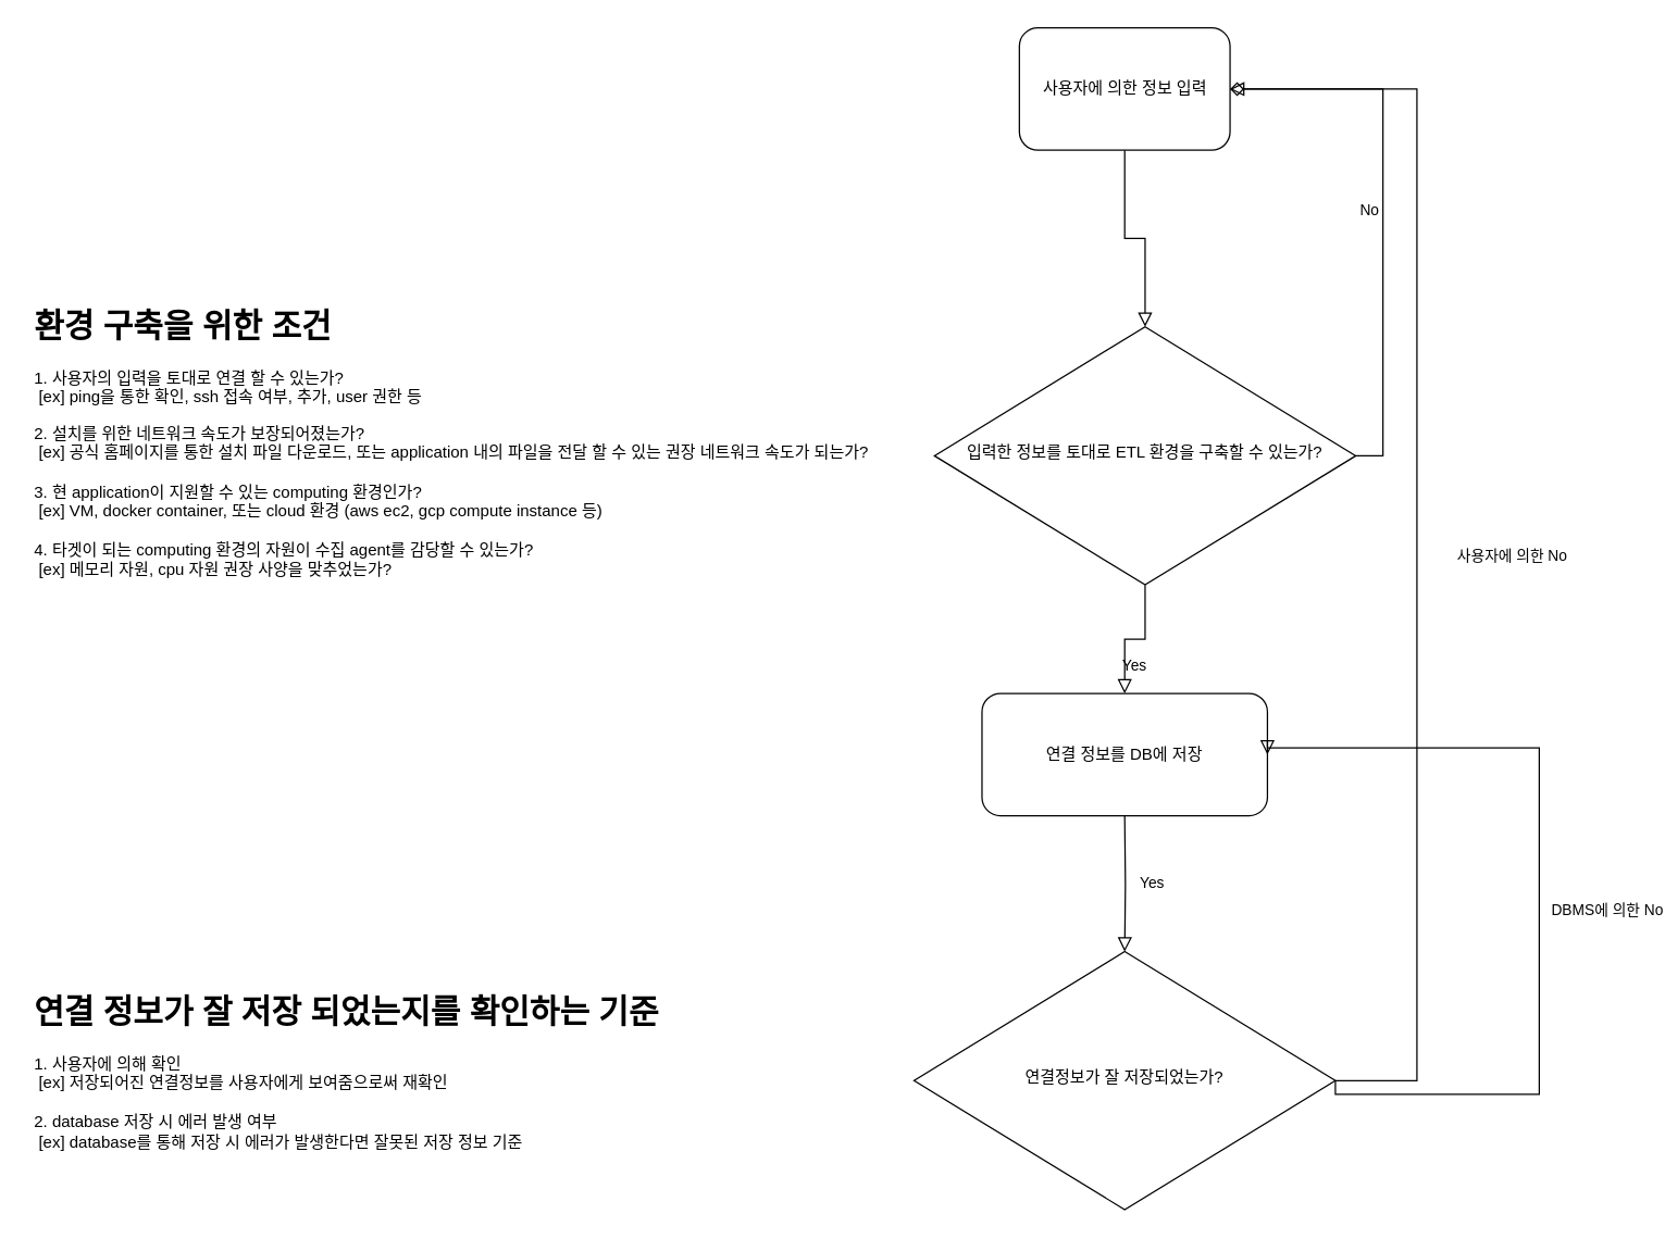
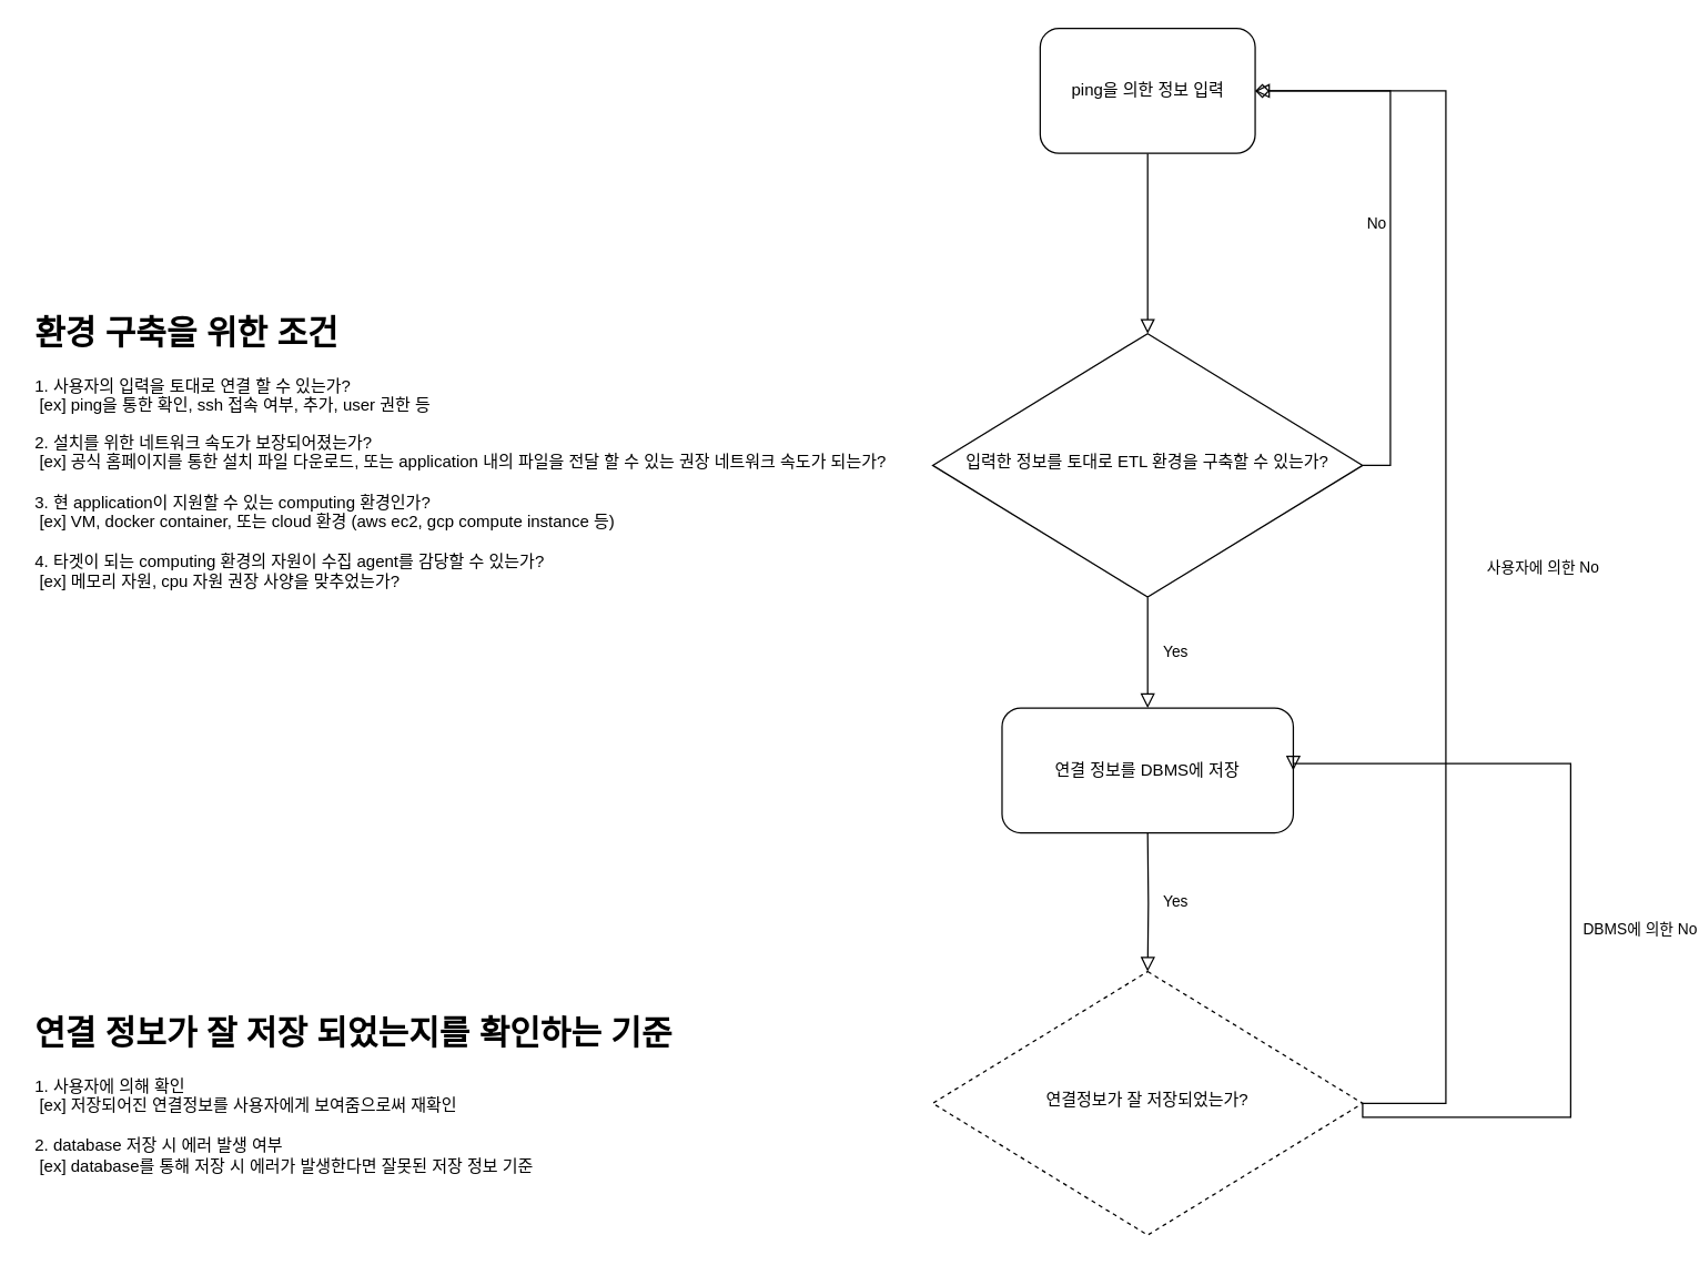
  <mxCell id="0" />
  <mxCell id="1" parent="0" />
  <mxCell id="2" value="" style="rounded=0;html=1;jettySize=auto;orthogonalLoop=1;fontSize=11;endArrow=block;endFill=0;endSize=8;strokeWidth=1;shadow=0;labelBackgroundColor=none;edgeStyle=orthogonalEdgeStyle;" parent="1" source="3" target="6" edge="1"><mxGeometry relative="1" as="geometry" /></mxCell>
- <mxCell id="3" value="사용자에 의한 정보 입력" style="rounded=1;whiteSpace=wrap;html=1;fontSize=12;glass=0;strokeWidth=1;shadow=0;" parent="1" vertex="1"><mxGeometry x="749.5" y="20" width="155" height="90" as="geometry" /></mxCell>
+ <mxCell id="3" value="ping을 의한 정보 입력" style="rounded=1;whiteSpace=wrap;html=1;fontSize=12;glass=0;strokeWidth=1;shadow=0;" parent="1" vertex="1"><mxGeometry x="749.5" y="20" width="155" height="90" as="geometry" /></mxCell>
  <mxCell id="4" value="Yes" style="rounded=0;html=1;jettySize=auto;orthogonalLoop=1;fontSize=11;endArrow=block;endFill=0;endSize=8;strokeWidth=1;shadow=0;labelBackgroundColor=none;edgeStyle=orthogonalEdgeStyle;entryX=0.5;entryY=0;entryDx=0;entryDy=0;" parent="1" source="6" target="8" edge="1"><mxGeometry y="20" relative="1" as="geometry"><mxPoint as="offset" /><mxPoint x="827" y="490" as="targetPoint" /></mxGeometry></mxCell>
  <mxCell id="5" value="No" style="edgeStyle=orthogonalEdgeStyle;rounded=0;html=1;jettySize=auto;orthogonalLoop=1;fontSize=11;endArrow=block;endFill=0;endSize=8;strokeWidth=1;shadow=0;labelBackgroundColor=none;entryX=1;entryY=0.5;entryDx=0;entryDy=0;exitX=1;exitY=0.5;exitDx=0;exitDy=0;" parent="1" source="6" target="3" edge="1"><mxGeometry y="10" relative="1" as="geometry"><mxPoint as="offset" /></mxGeometry></mxCell>
- <mxCell id="6" value="입력한 정보를 토대로 ETL 환경을 구축할 수 있는가?" style="rhombus;whiteSpace=wrap;html=1;shadow=0;fontFamily=Helvetica;fontSize=12;align=center;strokeWidth=1;spacing=6;spacingTop=-4;" parent="1" vertex="1"><mxGeometry x="687" y="240" width="310" height="190" as="geometry" /></mxCell>
+ <mxCell id="6" value="입력한 정보를 토대로 ETL 환경을 구축할 수 있는가?" style="rhombus;whiteSpace=wrap;html=1;shadow=0;fontFamily=Helvetica;fontSize=12;align=center;strokeWidth=1;spacing=6;spacingTop=-4;" parent="1" vertex="1"><mxGeometry x="672" y="240" width="310" height="190" as="geometry" /></mxCell>
  <mxCell id="7" value="&lt;h1&gt;환경 구축을 위한 조건&lt;/h1&gt;&lt;p&gt;1. 사용자의 입력을 토대로 연결 할 수 있는가?&amp;nbsp;&lt;br&gt;&lt;span style=&quot;white-space: pre;&quot;&gt; &lt;/span&gt;[ex] ping을 통한 확인, ssh 접속 여부, 추가, user 권한 등&lt;br&gt;&lt;/p&gt;&lt;p&gt;2. 설치를 위한 네트워크 속도가 보장되어졌는가?&lt;br&gt;&lt;span style=&quot;white-space: pre;&quot;&gt; &lt;/span&gt;[ex] 공식 홈페이지를 통한 설치 파일 다운로드, 또는 application 내의 파일을 전달 할 수 있는 권장 네트워크 속도가 되는가?&lt;br&gt;&lt;span style=&quot;background-color: initial;&quot;&gt;&lt;br&gt;3. 현 application이 지원할 수 있는 computing 환경인가?&lt;br&gt;&lt;/span&gt;&lt;span style=&quot;white-space: pre;&quot;&gt; &lt;/span&gt;[ex] VM, docker container, 또는 cloud 환경 (aws ec2, gcp compute instance 등)&lt;br&gt;&lt;br&gt;4. 타겟이 되는 computing 환경의 자원이 수집 agent를 감당할 수 있는가?&lt;br&gt;&lt;span style=&quot;white-space: pre;&quot;&gt; &lt;/span&gt;[ex] 메모리 자원, cpu 자원 권장 사양을 맞추었는가?&lt;br&gt;&lt;/p&gt;&lt;p&gt;&lt;br&gt;&lt;/p&gt;" style="text;html=1;strokeColor=none;fillColor=none;spacing=5;spacingTop=-20;whiteSpace=wrap;overflow=hidden;rounded=0;" vertex="1" parent="1"><mxGeometry x="20" y="220" width="642" height="240" as="geometry" /></mxCell>
- <mxCell id="8" value="연결 정보를 DB에 저장" style="rounded=1;whiteSpace=wrap;html=1;fontSize=12;glass=0;strokeWidth=1;shadow=0;" vertex="1" parent="1"><mxGeometry x="722" y="510" width="210" height="90" as="geometry" /></mxCell>
- <mxCell id="9" value="연결정보가 잘 저장되었는가?" style="rhombus;whiteSpace=wrap;html=1;shadow=0;fontFamily=Helvetica;fontSize=12;align=center;strokeWidth=1;spacing=6;spacingTop=-4;" vertex="1" parent="1"><mxGeometry x="672" y="700" width="310" height="190" as="geometry" /></mxCell>
+ <mxCell id="8" value="연결 정보를 DBMS에 저장" style="rounded=1;whiteSpace=wrap;html=1;fontSize=12;glass=0;strokeWidth=1;shadow=0;" vertex="1" parent="1"><mxGeometry x="722" y="510" width="210" height="90" as="geometry" /></mxCell>
+ <mxCell id="9" value="연결정보가 잘 저장되었는가?" style="rhombus;whiteSpace=wrap;html=1;shadow=0;fontFamily=Helvetica;fontSize=12;align=center;strokeWidth=1;spacing=6;spacingTop=-4;dashed=1;" vertex="1" parent="1"><mxGeometry x="672" y="700" width="310" height="190" as="geometry" /></mxCell>
  <mxCell id="10" value="Yes" style="rounded=0;html=1;jettySize=auto;orthogonalLoop=1;fontSize=11;endArrow=block;endFill=0;endSize=8;strokeWidth=1;shadow=0;labelBackgroundColor=none;edgeStyle=orthogonalEdgeStyle;" edge="1" parent="1" target="9"><mxGeometry y="20" relative="1" as="geometry"><mxPoint as="offset" /><mxPoint x="827" y="600" as="sourcePoint" /><mxPoint x="837" y="520" as="targetPoint" /></mxGeometry></mxCell>
  <mxCell id="11" value="사용자에 의한 No" style="edgeStyle=orthogonalEdgeStyle;rounded=0;html=1;jettySize=auto;orthogonalLoop=1;fontSize=11;endArrow=diamond;endFill=0;endSize=8;strokeWidth=1;shadow=0;labelBackgroundColor=none;entryX=1;entryY=0.5;entryDx=0;entryDy=0;exitX=1;exitY=0.5;exitDx=0;exitDy=0;" edge="1" parent="1" source="9" target="3"><mxGeometry x="-0.04" y="-70" relative="1" as="geometry"><mxPoint y="-1" as="offset" /><mxPoint x="992" y="345" as="sourcePoint" /><mxPoint x="915" y="75" as="targetPoint" /><Array as="points"><mxPoint x="1042" y="795" /><mxPoint x="1042" y="65" /></Array></mxGeometry></mxCell>
  <mxCell id="12" value="&lt;h1&gt;연결 정보가 잘 저장 되었는지를 확인하는 기준&lt;/h1&gt;&lt;div&gt;1. 사용자에 의해 확인&amp;nbsp;&lt;/div&gt;&lt;div&gt;&lt;span style=&quot;white-space: pre;&quot;&gt; &lt;/span&gt;[ex] 저장되어진 연결정보를 사용자에게 보여줌으로써 재확인&lt;br&gt;&lt;/div&gt;&lt;div&gt;&lt;br&gt;&lt;/div&gt;&lt;div&gt;2. database 저장 시 에러 발생 여부&lt;br&gt;&lt;span style=&quot;white-space: pre;&quot;&gt; &lt;/span&gt;[ex] database를 통해 저장 시 에러가 발생한다면 잘못된 저장 정보 기준&lt;br&gt;&lt;br&gt;&lt;br&gt;&lt;/div&gt;" style="text;html=1;strokeColor=none;fillColor=none;spacing=5;spacingTop=-20;whiteSpace=wrap;overflow=hidden;rounded=0;" vertex="1" parent="1"><mxGeometry x="20" y="725" width="520" height="160" as="geometry" /></mxCell>
  <mxCell id="13" value="DBMS에 의한 No" style="edgeStyle=orthogonalEdgeStyle;rounded=0;html=1;jettySize=auto;orthogonalLoop=1;fontSize=11;endArrow=block;endFill=0;endSize=8;strokeWidth=1;shadow=0;labelBackgroundColor=none;entryX=1;entryY=0.5;entryDx=0;entryDy=0;exitX=1;exitY=0.5;exitDx=0;exitDy=0;" edge="1" parent="1" source="9" target="8"><mxGeometry x="-0.048" y="-50" relative="1" as="geometry"><mxPoint as="offset" /><mxPoint x="992" y="805" as="sourcePoint" /><mxPoint x="915" y="75" as="targetPoint" /><Array as="points"><mxPoint x="982" y="805" /><mxPoint x="1132" y="805" /><mxPoint x="1132" y="550" /><mxPoint x="932" y="550" /></Array></mxGeometry></mxCell>
